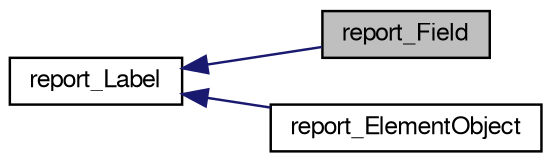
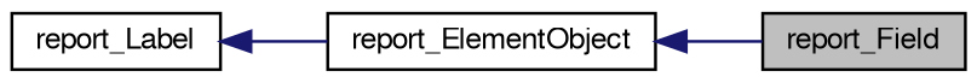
  digraph {
    rankdir=LR
    node [color=black fillcolor=white fontname=FreeSans fontsize=10 shape=record style=filled]
    edge [color=midnightblue dir=back fontname=FreeSans fontsize=10 labelfontname=FreeSans labelfontsize=10 style=solid]
    n1 [fillcolor=grey75 fontcolor=black height=0.2 label=report_Field width=0.4]
    n2 [height=0.2 label=report_Label width=0.4]
    n3 [height=0.2 label=report_ElementObject width=0.4]
-   n2 -> n1
+   n3 -> n1
    n2 -> n3
  }
